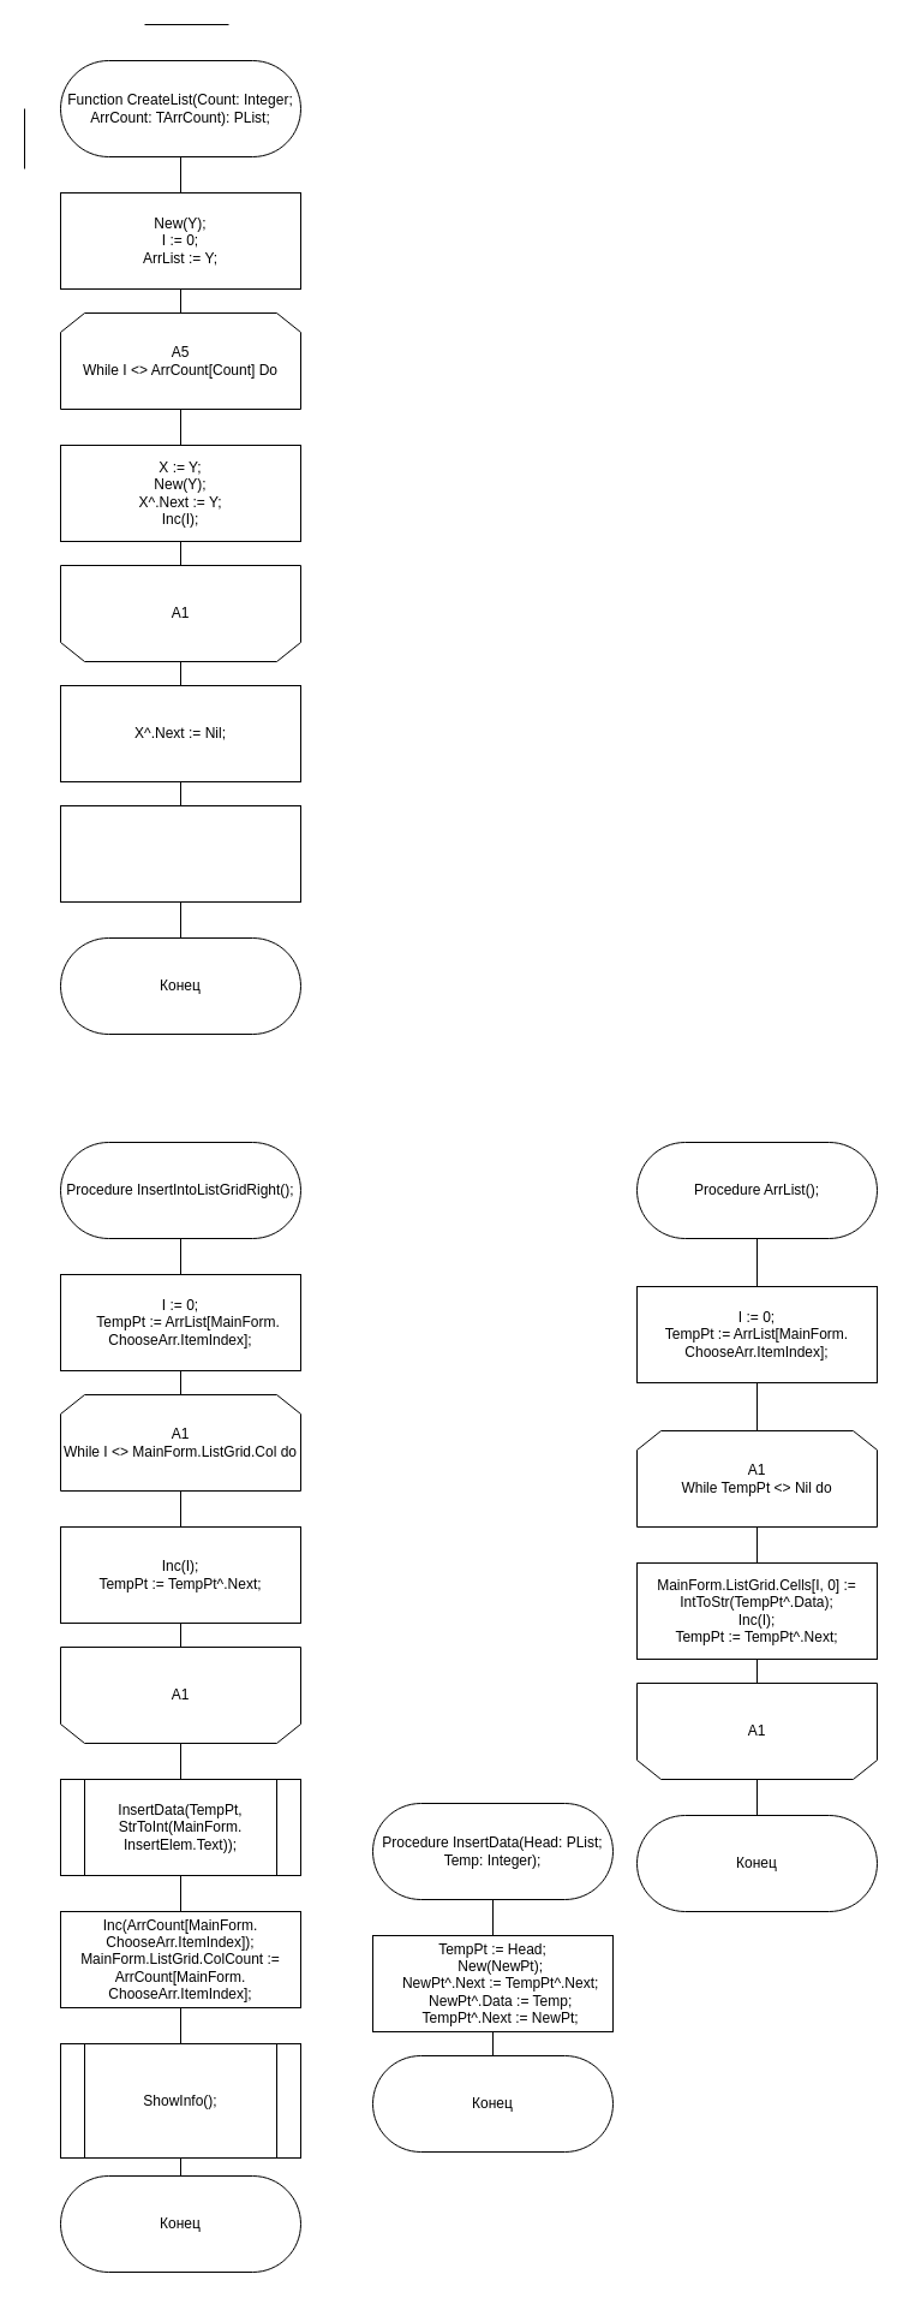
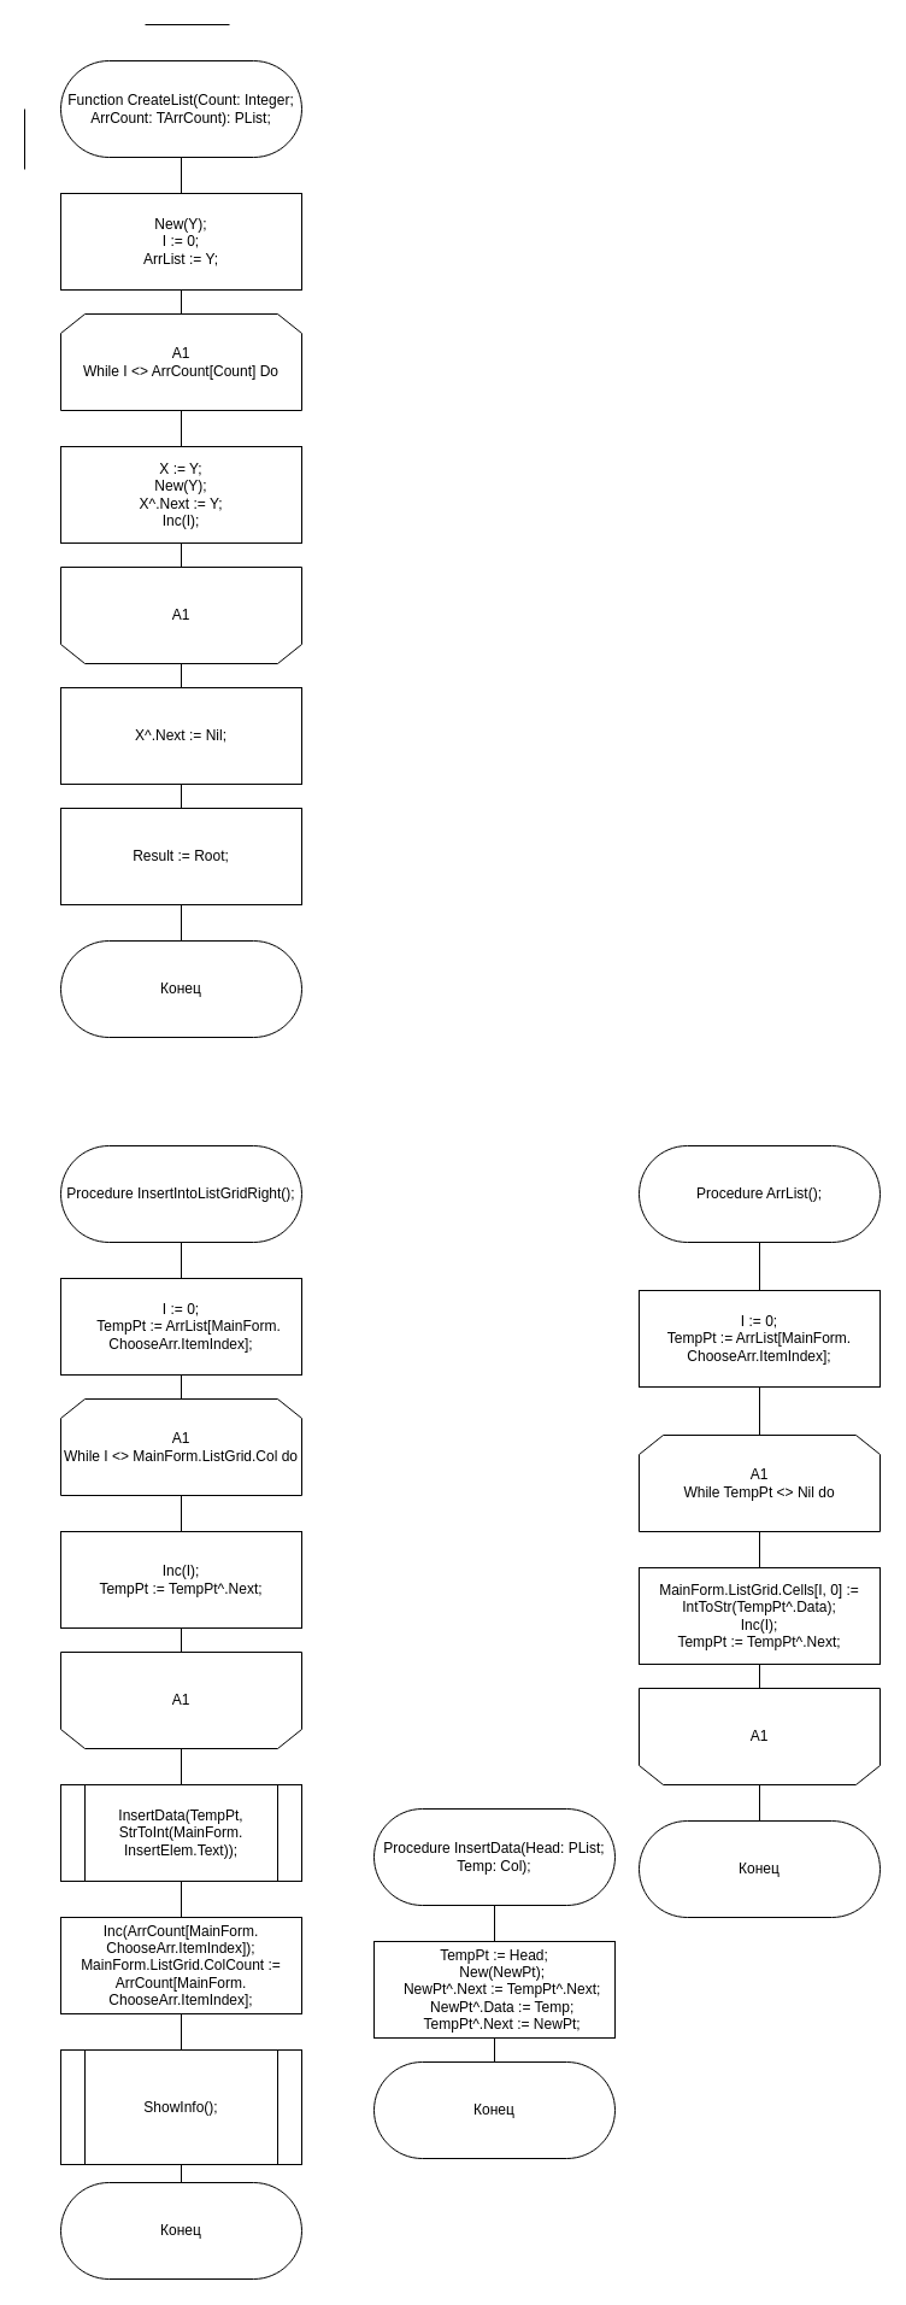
  <mxCell id="0" />
  <mxCell id="1" parent="0" />
  <mxCell id="2" value="" style="html=1;dashed=0;whitespace=wrap;shape=mxgraph.dfd.start;fontSize=12;" parent="1" vertex="1"><mxGeometry x="530" y="950" width="200" height="80" as="geometry" /></mxCell>
  <mxCell id="3" value="" style="html=1;dashed=0;whitespace=wrap;shape=mxgraph.dfd.start;fontSize=12;" parent="1" vertex="1"><mxGeometry x="50" y="50" width="200" height="80" as="geometry" /></mxCell>
  <mxCell id="4" value="" style="html=1;dashed=0;whitespace=wrap;shape=mxgraph.dfd.start;fontSize=12;" parent="1" vertex="1"><mxGeometry x="50" y="950" width="200" height="80" as="geometry" /></mxCell>
  <mxCell id="5" value="" style="endArrow=none;html=1;rounded=0;fontSize=14;exitX=0.5;exitY=1;exitDx=0;exitDy=0;entryX=0.5;entryY=0;entryDx=0;entryDy=0;" parent="1" source="6" target="18" edge="1"><mxGeometry width="50" height="50" relative="1" as="geometry"><mxPoint x="210" y="190" as="sourcePoint" /><mxPoint x="150" y="610" as="targetPoint" /></mxGeometry></mxCell>
  <mxCell id="6" value="Function CreateList(Count: Integer; ArrCount: TArrCount): PList;" style="text;html=1;strokeColor=none;fillColor=none;align=center;verticalAlign=middle;whiteSpace=wrap;rounded=0;" parent="1" vertex="1"><mxGeometry x="50" y="50" width="200" height="80" as="geometry" /></mxCell>
  <mxCell id="7" value="" style="rounded=0;whiteSpace=wrap;html=1;" parent="1" vertex="1"><mxGeometry x="50" y="670" width="200" height="80" as="geometry" /></mxCell>
+ <mxCell id="8" value="Result := Root;" style="text;html=1;strokeColor=none;fillColor=none;align=center;verticalAlign=middle;whiteSpace=wrap;rounded=0;" parent="1" vertex="1"><mxGeometry x="50" y="670" width="200" height="80" as="geometry" /></mxCell>
  <mxCell id="9" value="" style="endArrow=none;html=1;rounded=0;fontSize=14;exitX=0.5;exitY=1;exitDx=0;exitDy=0;entryX=0.5;entryY=0;entryDx=0;entryDy=0;" parent="1" source="10" target="16" edge="1"><mxGeometry width="50" height="50" relative="1" as="geometry"><mxPoint x="210" y="1090" as="sourcePoint" /><mxPoint x="150" y="1590" as="targetPoint" /></mxGeometry></mxCell>
  <mxCell id="10" value="Procedure InsertIntoListGridRight();" style="text;html=1;strokeColor=none;fillColor=none;align=center;verticalAlign=middle;whiteSpace=wrap;rounded=0;" parent="1" vertex="1"><mxGeometry x="50" y="950" width="200" height="80" as="geometry" /></mxCell>
  <mxCell id="11" value="" style="rounded=0;whiteSpace=wrap;html=1;" parent="1" vertex="1"><mxGeometry x="50" y="1060" width="200" height="80" as="geometry" /></mxCell>
  <mxCell id="12" value="&lt;div style=&quot;&quot;&gt;&lt;div&gt;I := 0;&lt;/div&gt;&lt;div&gt;&amp;nbsp; &amp;nbsp; TempPt := ArrList[MainForm.&lt;br&gt;ChooseArr.ItemIndex];&lt;/div&gt;&lt;/div&gt;" style="text;html=1;strokeColor=none;fillColor=none;align=center;verticalAlign=middle;whiteSpace=wrap;rounded=0;" parent="1" vertex="1"><mxGeometry x="50" y="1060" width="200" height="80" as="geometry" /></mxCell>
  <mxCell id="13" value="" style="endArrow=none;html=1;rounded=0;fontSize=14;exitX=0.5;exitY=1;exitDx=0;exitDy=0;entryX=0.5;entryY=0;entryDx=0;entryDy=0;" parent="1" source="14" target="28" edge="1"><mxGeometry width="50" height="50" relative="1" as="geometry"><mxPoint x="690" y="1090" as="sourcePoint" /><mxPoint x="630" y="1960" as="targetPoint" /></mxGeometry></mxCell>
  <mxCell id="14" value="Procedure ArrList();" style="text;html=1;strokeColor=none;fillColor=none;align=center;verticalAlign=middle;whiteSpace=wrap;rounded=0;" parent="1" vertex="1"><mxGeometry x="530" y="950" width="200" height="80" as="geometry" /></mxCell>
  <mxCell id="15" value="" style="html=1;dashed=0;whitespace=wrap;shape=mxgraph.dfd.start;fontSize=12;" parent="1" vertex="1"><mxGeometry x="50" y="1810" width="200" height="80" as="geometry" /></mxCell>
  <mxCell id="16" value="Конец" style="text;html=1;strokeColor=none;fillColor=none;align=center;verticalAlign=middle;whiteSpace=wrap;rounded=0;" parent="1" vertex="1"><mxGeometry x="50" y="1810" width="200" height="80" as="geometry" /></mxCell>
  <mxCell id="17" value="" style="html=1;dashed=0;whitespace=wrap;shape=mxgraph.dfd.start;fontSize=12;" parent="1" vertex="1"><mxGeometry x="50" y="780" width="200" height="80" as="geometry" /></mxCell>
  <mxCell id="18" value="Конец" style="text;html=1;strokeColor=none;fillColor=none;align=center;verticalAlign=middle;whiteSpace=wrap;rounded=0;" parent="1" vertex="1"><mxGeometry x="50" y="780" width="200" height="80" as="geometry" /></mxCell>
  <mxCell id="19" value="" style="rounded=0;whiteSpace=wrap;html=1;" parent="1" vertex="1"><mxGeometry x="530" y="1070" width="200" height="80" as="geometry" /></mxCell>
  <mxCell id="20" value="&lt;div&gt;I := 0;&lt;/div&gt;&lt;div&gt;TempPt := ArrList[MainForm.&lt;br&gt;ChooseArr.ItemIndex];&lt;/div&gt;" style="text;html=1;strokeColor=none;fillColor=none;align=center;verticalAlign=middle;whiteSpace=wrap;rounded=0;" parent="1" vertex="1"><mxGeometry x="530" y="1070" width="200" height="80" as="geometry" /></mxCell>
  <mxCell id="21" value="" style="shape=loopLimit;whiteSpace=wrap;html=1;fontSize=12;" parent="1" vertex="1"><mxGeometry x="530" y="1190" width="200" height="80" as="geometry" /></mxCell>
  <mxCell id="22" value="А1&lt;br&gt;While TempPt &amp;lt;&amp;gt; Nil do" style="text;html=1;strokeColor=none;fillColor=none;align=center;verticalAlign=middle;whiteSpace=wrap;rounded=0;fontSize=12;" parent="1" vertex="1"><mxGeometry x="530" y="1190" width="200" height="80" as="geometry" /></mxCell>
  <mxCell id="23" value="" style="rounded=0;whiteSpace=wrap;html=1;" parent="1" vertex="1"><mxGeometry x="530" y="1300" width="200" height="80" as="geometry" /></mxCell>
  <mxCell id="24" value="&lt;div&gt;MainForm.ListGrid.Cells[I, 0] := IntToStr(TempPt^.Data);&lt;br&gt;&lt;span style=&quot;background-color: initial;&quot;&gt;Inc(I);&lt;br&gt;&lt;/span&gt;&lt;span style=&quot;background-color: initial;&quot;&gt;TempPt := TempPt^.Next;&lt;/span&gt;&lt;/div&gt;" style="text;html=1;strokeColor=none;fillColor=none;align=center;verticalAlign=middle;whiteSpace=wrap;rounded=0;" parent="1" vertex="1"><mxGeometry x="530" y="1300" width="200" height="80" as="geometry" /></mxCell>
  <mxCell id="25" value="" style="shape=loopLimit;whiteSpace=wrap;html=1;fontSize=12;rotation=-180;" parent="1" vertex="1"><mxGeometry x="530" y="1400" width="200" height="80" as="geometry" /></mxCell>
  <mxCell id="26" value="A1" style="text;html=1;strokeColor=none;fillColor=none;align=center;verticalAlign=middle;whiteSpace=wrap;rounded=0;fontSize=12;" parent="1" vertex="1"><mxGeometry x="530" y="1400" width="200" height="80" as="geometry" /></mxCell>
  <mxCell id="27" value="" style="html=1;dashed=0;whitespace=wrap;shape=mxgraph.dfd.start;fontSize=12;" parent="1" vertex="1"><mxGeometry x="530" y="1510" width="200" height="80" as="geometry" /></mxCell>
  <mxCell id="28" value="Конец" style="text;html=1;strokeColor=none;fillColor=none;align=center;verticalAlign=middle;whiteSpace=wrap;rounded=0;" parent="1" vertex="1"><mxGeometry x="530" y="1510" width="200" height="80" as="geometry" /></mxCell>
  <mxCell id="29" value="" style="shape=loopLimit;whiteSpace=wrap;html=1;fontSize=12;" parent="1" vertex="1"><mxGeometry x="50" y="1160" width="200" height="80" as="geometry" /></mxCell>
  <mxCell id="30" value="А1&lt;br&gt;While I &amp;lt;&amp;gt; MainForm.ListGrid.Col do" style="text;html=1;strokeColor=none;fillColor=none;align=center;verticalAlign=middle;whiteSpace=wrap;rounded=0;fontSize=12;" parent="1" vertex="1"><mxGeometry x="50" y="1160" width="200" height="80" as="geometry" /></mxCell>
  <mxCell id="31" value="" style="rounded=0;whiteSpace=wrap;html=1;" parent="1" vertex="1"><mxGeometry x="50" y="1270" width="200" height="80" as="geometry" /></mxCell>
  <mxCell id="32" value="&lt;div&gt;Inc(I);&lt;/div&gt;&lt;div&gt;TempPt := TempPt^.Next;&lt;/div&gt;" style="text;html=1;strokeColor=none;fillColor=none;align=center;verticalAlign=middle;whiteSpace=wrap;rounded=0;" parent="1" vertex="1"><mxGeometry x="50" y="1270" width="200" height="80" as="geometry" /></mxCell>
  <mxCell id="33" value="" style="shape=loopLimit;whiteSpace=wrap;html=1;fontSize=12;rotation=-180;" parent="1" vertex="1"><mxGeometry x="50" y="1370" width="200" height="80" as="geometry" /></mxCell>
  <mxCell id="34" value="A1" style="text;html=1;strokeColor=none;fillColor=none;align=center;verticalAlign=middle;whiteSpace=wrap;rounded=0;fontSize=12;" parent="1" vertex="1"><mxGeometry x="50" y="1370" width="200" height="80" as="geometry" /></mxCell>
  <mxCell id="35" value="InsertData(TempPt, StrToInt(MainForm.&lt;br&gt;InsertElem.Text));" style="shape=process;whiteSpace=wrap;html=1;backgroundOutline=1;" parent="1" vertex="1"><mxGeometry x="50" y="1480" width="200" height="80" as="geometry" /></mxCell>
  <mxCell id="36" value="&lt;div&gt;Inc(ArrCount[MainForm.&lt;br&gt;ChooseArr.ItemIndex]);&lt;br&gt;&lt;span style=&quot;background-color: initial;&quot;&gt;MainForm.ListGrid.ColCount := ArrCount[MainForm.&lt;br&gt;ChooseArr.ItemIndex];&lt;/span&gt;&lt;/div&gt;" style="rounded=0;whiteSpace=wrap;html=1;" parent="1" vertex="1"><mxGeometry x="50" y="1590" width="200" height="80" as="geometry" /></mxCell>
  <mxCell id="37" value="ShowInfo();" style="shape=process;whiteSpace=wrap;html=1;backgroundOutline=1;" parent="1" vertex="1"><mxGeometry x="50" y="1700" width="200" height="95" as="geometry" /></mxCell>
  <mxCell id="38" value="" style="html=1;dashed=0;whitespace=wrap;shape=mxgraph.dfd.start;fontSize=12;" parent="1" vertex="1"><mxGeometry x="310" y="1500" width="200" height="80" as="geometry" /></mxCell>
  <mxCell id="39" value="" style="endArrow=none;html=1;rounded=0;fontSize=14;exitX=0.5;exitY=1;exitDx=0;exitDy=0;entryX=0.5;entryY=0;entryDx=0;entryDy=0;" parent="1" source="40" target="44" edge="1"><mxGeometry width="50" height="50" relative="1" as="geometry"><mxPoint x="470" y="1640" as="sourcePoint" /><mxPoint x="410" y="2140" as="targetPoint" /></mxGeometry></mxCell>
- <mxCell id="40" value="Procedure InsertData(Head: PList; Temp: Integer);" style="text;html=1;strokeColor=none;fillColor=none;align=center;verticalAlign=middle;whiteSpace=wrap;rounded=0;" parent="1" vertex="1"><mxGeometry x="310" y="1500" width="200" height="80" as="geometry" /></mxCell>
+ <mxCell id="40" value="Procedure InsertData(Head: PList; Temp: Col);" style="text;html=1;strokeColor=none;fillColor=none;align=center;verticalAlign=middle;whiteSpace=wrap;rounded=0;" parent="1" vertex="1"><mxGeometry x="310" y="1500" width="200" height="80" as="geometry" /></mxCell>
  <mxCell id="41" value="" style="rounded=0;whiteSpace=wrap;html=1;" parent="1" vertex="1"><mxGeometry x="310" y="1610" width="200" height="80" as="geometry" /></mxCell>
  <mxCell id="42" value="&lt;div style=&quot;&quot;&gt;&lt;div&gt;TempPt := Head;&lt;/div&gt;&lt;div&gt;&amp;nbsp; &amp;nbsp; New(NewPt);&lt;/div&gt;&lt;div&gt;&amp;nbsp; &amp;nbsp; NewPt^.Next := TempPt^.Next;&lt;/div&gt;&lt;div&gt;&amp;nbsp; &amp;nbsp; NewPt^.Data := Temp;&lt;/div&gt;&lt;div&gt;&amp;nbsp; &amp;nbsp; TempPt^.Next := NewPt;&lt;/div&gt;&lt;/div&gt;" style="text;html=1;strokeColor=none;fillColor=none;align=center;verticalAlign=middle;whiteSpace=wrap;rounded=0;" parent="1" vertex="1"><mxGeometry x="310" y="1610" width="200" height="80" as="geometry" /></mxCell>
  <mxCell id="43" value="" style="html=1;dashed=0;whitespace=wrap;shape=mxgraph.dfd.start;fontSize=12;" parent="1" vertex="1"><mxGeometry x="310" y="1710" width="200" height="80" as="geometry" /></mxCell>
  <mxCell id="44" value="Конец" style="text;html=1;strokeColor=none;fillColor=none;align=center;verticalAlign=middle;whiteSpace=wrap;rounded=0;" parent="1" vertex="1"><mxGeometry x="310" y="1710" width="200" height="80" as="geometry" /></mxCell>
  <mxCell id="45" value="" style="rounded=0;whiteSpace=wrap;html=1;" parent="1" vertex="1"><mxGeometry x="50" y="160" width="200" height="80" as="geometry" /></mxCell>
  <mxCell id="46" value="&lt;div&gt;New(Y);&lt;br&gt;&lt;span style=&quot;background-color: initial;&quot;&gt;I := 0;&lt;br&gt;&lt;/span&gt;&lt;span style=&quot;background-color: initial;&quot;&gt;ArrList := Y;&lt;/span&gt;&lt;/div&gt;" style="text;html=1;strokeColor=none;fillColor=none;align=center;verticalAlign=middle;whiteSpace=wrap;rounded=0;" parent="1" vertex="1"><mxGeometry x="50" y="160" width="200" height="80" as="geometry" /></mxCell>
  <mxCell id="47" value="" style="shape=loopLimit;whiteSpace=wrap;html=1;fontSize=12;" parent="1" vertex="1"><mxGeometry x="50" y="260" width="200" height="80" as="geometry" /></mxCell>
- <mxCell id="48" value="А5&lt;br&gt;While I &amp;lt;&amp;gt; ArrCount[Count] Do" style="text;html=1;strokeColor=none;fillColor=none;align=center;verticalAlign=middle;whiteSpace=wrap;rounded=0;fontSize=12;" parent="1" vertex="1"><mxGeometry x="50" y="260" width="200" height="80" as="geometry" /></mxCell>
+ <mxCell id="48" value="А1&lt;br&gt;While I &amp;lt;&amp;gt; ArrCount[Count] Do" style="text;html=1;strokeColor=none;fillColor=none;align=center;verticalAlign=middle;whiteSpace=wrap;rounded=0;fontSize=12;" parent="1" vertex="1"><mxGeometry x="50" y="260" width="200" height="80" as="geometry" /></mxCell>
  <mxCell id="49" value="" style="rounded=0;whiteSpace=wrap;html=1;" parent="1" vertex="1"><mxGeometry x="50" y="370" width="200" height="80" as="geometry" /></mxCell>
  <mxCell id="50" value="&lt;div&gt;X := Y;&lt;br&gt;&lt;span style=&quot;background-color: initial;&quot;&gt;New(Y);&lt;br&gt;&lt;/span&gt;&lt;span style=&quot;background-color: initial;&quot;&gt;X^.Next := Y;&lt;br&gt;&lt;/span&gt;&lt;span style=&quot;background-color: initial;&quot;&gt;Inc(I);&lt;/span&gt;&lt;/div&gt;" style="text;html=1;strokeColor=none;fillColor=none;align=center;verticalAlign=middle;whiteSpace=wrap;rounded=0;" parent="1" vertex="1"><mxGeometry x="50" y="370" width="200" height="80" as="geometry" /></mxCell>
  <mxCell id="51" value="" style="shape=loopLimit;whiteSpace=wrap;html=1;fontSize=12;rotation=-180;" parent="1" vertex="1"><mxGeometry x="50" y="470" width="200" height="80" as="geometry" /></mxCell>
  <mxCell id="52" value="A1" style="text;html=1;strokeColor=none;fillColor=none;align=center;verticalAlign=middle;whiteSpace=wrap;rounded=0;fontSize=12;" parent="1" vertex="1"><mxGeometry x="50" y="470" width="200" height="80" as="geometry" /></mxCell>
  <mxCell id="53" value="" style="rounded=0;whiteSpace=wrap;html=1;" parent="1" vertex="1"><mxGeometry x="50" y="570" width="200" height="80" as="geometry" /></mxCell>
  <mxCell id="54" value="X^.Next := Nil;" style="text;html=1;strokeColor=none;fillColor=none;align=center;verticalAlign=middle;whiteSpace=wrap;rounded=0;" parent="1" vertex="1"><mxGeometry x="50" y="570" width="200" height="80" as="geometry" /></mxCell>
  <mxCell id="55" value="" style="endArrow=none;html=1;rounded=0;" edge="1" parent="1"><mxGeometry width="50" height="50" relative="1" as="geometry"><mxPoint x="120" y="20" as="sourcePoint" /><mxPoint x="190" y="20" as="targetPoint" /></mxGeometry></mxCell>
  <mxCell id="56" value="" style="endArrow=none;html=1;rounded=0;" edge="1" parent="1"><mxGeometry width="50" height="50" relative="1" as="geometry"><mxPoint x="20" y="90" as="sourcePoint" /><mxPoint x="20" y="140" as="targetPoint" /></mxGeometry></mxCell>
